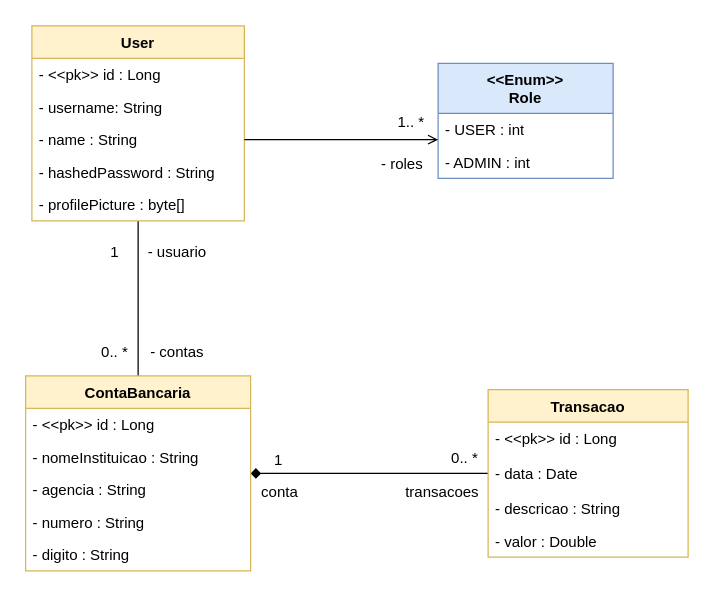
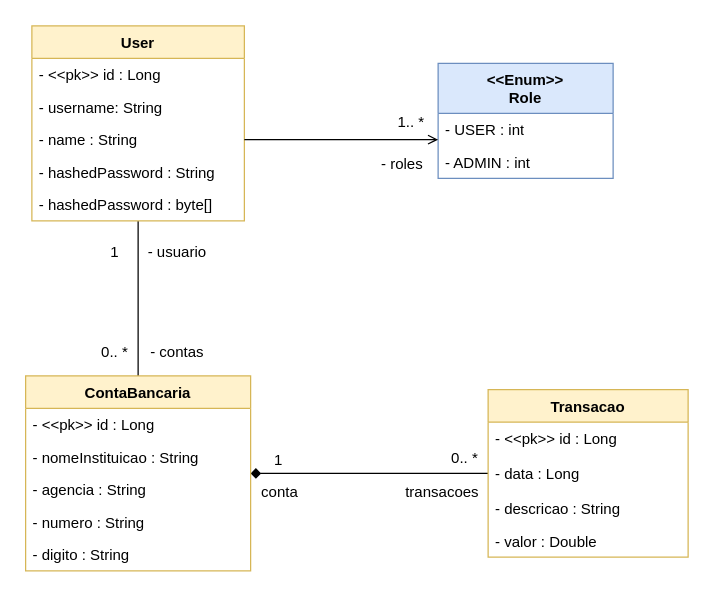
  <mxCell id="0" />
  <mxCell id="1" parent="0" />
  <mxCell id="2" style="edgeStyle=orthogonalEdgeStyle;rounded=0;orthogonalLoop=1;jettySize=auto;html=1;endArrow=diamond;startFill=0;" edge="1" parent="1" source="4" target="14"><mxGeometry relative="1" as="geometry" /></mxCell>
  <mxCell id="3" value="0.. *" style="edgeLabel;html=1;align=center;verticalAlign=middle;resizable=0;points=[];fontSize=12;" vertex="1" connectable="0" parent="2"><mxGeometry x="-0.067" y="2" relative="1" as="geometry"><mxPoint x="69" y="-15" as="offset" /></mxGeometry></mxCell>
  <mxCell id="4" value="Transacao" style="swimlane;fontStyle=1;align=center;verticalAlign=top;childLayout=stackLayout;horizontal=1;startSize=26;horizontalStack=0;resizeParent=1;resizeParentMax=0;resizeLast=0;collapsible=1;marginBottom=0;whiteSpace=wrap;html=1;swimlaneFillColor=#FFFFFF;fillColor=#fff2cc;strokeColor=#d6b656;" parent="1" vertex="1"><mxGeometry x="390" y="311" width="160" height="134" as="geometry"><mxRectangle x="300" y="570" width="100" height="30" as="alternateBounds" /></mxGeometry></mxCell>
  <mxCell id="5" value="- &amp;lt;&amp;lt;pk&amp;gt;&amp;gt; id : Long" style="text;strokeColor=none;fillColor=none;align=left;verticalAlign=top;spacingLeft=4;spacingRight=4;overflow=hidden;rotatable=0;points=[[0,0.5],[1,0.5]];portConstraint=eastwest;whiteSpace=wrap;html=1;" parent="4" vertex="1"><mxGeometry y="26" width="160" height="28" as="geometry" /></mxCell>
- <mxCell id="6" value="- data : Date" style="text;strokeColor=none;fillColor=none;align=left;verticalAlign=top;spacingLeft=4;spacingRight=4;overflow=hidden;rotatable=0;points=[[0,0.5],[1,0.5]];portConstraint=eastwest;whiteSpace=wrap;html=1;" vertex="1" parent="4"><mxGeometry y="54" width="160" height="28" as="geometry" /></mxCell>
+ <mxCell id="6" value="- data : Long" style="text;strokeColor=none;fillColor=none;align=left;verticalAlign=top;spacingLeft=4;spacingRight=4;overflow=hidden;rotatable=0;points=[[0,0.5],[1,0.5]];portConstraint=eastwest;whiteSpace=wrap;html=1;" vertex="1" parent="4"><mxGeometry y="54" width="160" height="28" as="geometry" /></mxCell>
  <mxCell id="7" value="- descricao : String" style="text;strokeColor=none;fillColor=none;align=left;verticalAlign=top;spacingLeft=4;spacingRight=4;overflow=hidden;rotatable=0;points=[[0,0.5],[1,0.5]];portConstraint=eastwest;whiteSpace=wrap;html=1;" parent="4" vertex="1"><mxGeometry y="82" width="160" height="26" as="geometry" /></mxCell>
  <mxCell id="8" value="- valor : Double" style="text;strokeColor=none;fillColor=none;align=left;verticalAlign=top;spacingLeft=4;spacingRight=4;overflow=hidden;rotatable=0;points=[[0,0.5],[1,0.5]];portConstraint=eastwest;whiteSpace=wrap;html=1;" parent="4" vertex="1"><mxGeometry y="108" width="160" height="26" as="geometry" /></mxCell>
  <mxCell id="9" style="edgeStyle=orthogonalEdgeStyle;rounded=0;orthogonalLoop=1;jettySize=auto;html=1;exitX=0.5;exitY=0;exitDx=0;exitDy=0;endArrow=none;endFill=0;startFill=0;" edge="1" parent="1" source="14" target="21"><mxGeometry relative="1" as="geometry" /></mxCell>
  <mxCell id="10" value="1" style="edgeLabel;html=1;align=center;verticalAlign=middle;resizable=0;points=[];fontSize=12;" vertex="1" connectable="0" parent="9"><mxGeometry x="-0.258" y="-1" relative="1" as="geometry"><mxPoint x="-21" y="-54" as="offset" /></mxGeometry></mxCell>
  <mxCell id="11" value="- usuario" style="edgeLabel;html=1;align=center;verticalAlign=middle;resizable=0;points=[];fontSize=12;" vertex="1" connectable="0" parent="9"><mxGeometry x="0.694" y="-2" relative="1" as="geometry"><mxPoint x="28" y="5" as="offset" /></mxGeometry></mxCell>
  <mxCell id="12" value="0.. *" style="edgeLabel;html=1;align=center;verticalAlign=middle;resizable=0;points=[];fontSize=12;" vertex="1" connectable="0" parent="9"><mxGeometry x="-0.565" y="-2" relative="1" as="geometry"><mxPoint x="-22" y="7" as="offset" /></mxGeometry></mxCell>
  <mxCell id="13" value="- contas" style="edgeLabel;html=1;align=center;verticalAlign=middle;resizable=0;points=[];fontSize=12;" vertex="1" connectable="0" parent="9"><mxGeometry x="-0.306" y="-2" relative="1" as="geometry"><mxPoint x="28" y="23" as="offset" /></mxGeometry></mxCell>
  <mxCell id="14" value="ContaBancaria" style="swimlane;fontStyle=1;childLayout=stackLayout;horizontal=1;startSize=26;horizontalStack=0;resizeParent=1;resizeParentMax=0;resizeLast=0;collapsible=1;marginBottom=0;whiteSpace=wrap;html=1;swimlaneFillColor=#FFFFFF;labelBackgroundColor=none;verticalAlign=top;fillColor=#fff2cc;strokeColor=#d6b656;" vertex="1" parent="1"><mxGeometry x="20" y="300" width="180" height="156" as="geometry" /></mxCell>
  <mxCell id="15" value="- &amp;lt;&amp;lt;pk&amp;gt;&amp;gt; id : Long" style="text;strokeColor=none;fillColor=none;align=left;verticalAlign=top;spacingLeft=4;spacingRight=4;overflow=hidden;rotatable=0;points=[[0,0.5],[1,0.5]];portConstraint=eastwest;whiteSpace=wrap;html=1;" vertex="1" parent="14"><mxGeometry y="26" width="180" height="26" as="geometry" /></mxCell>
  <mxCell id="16" value="- nomeInstituicao : String" style="text;strokeColor=none;fillColor=none;align=left;verticalAlign=top;spacingLeft=4;spacingRight=4;overflow=hidden;rotatable=0;points=[[0,0.5],[1,0.5]];portConstraint=eastwest;whiteSpace=wrap;html=1;" vertex="1" parent="14"><mxGeometry y="52" width="180" height="26" as="geometry" /></mxCell>
  <mxCell id="17" value="- agencia : String" style="text;strokeColor=none;fillColor=none;align=left;verticalAlign=top;spacingLeft=4;spacingRight=4;overflow=hidden;rotatable=0;points=[[0,0.5],[1,0.5]];portConstraint=eastwest;whiteSpace=wrap;html=1;" vertex="1" parent="14"><mxGeometry y="78" width="180" height="26" as="geometry" /></mxCell>
  <mxCell id="18" value="- numero : String" style="text;strokeColor=none;fillColor=none;align=left;verticalAlign=top;spacingLeft=4;spacingRight=4;overflow=hidden;rotatable=0;points=[[0,0.5],[1,0.5]];portConstraint=eastwest;whiteSpace=wrap;html=1;" vertex="1" parent="14"><mxGeometry y="104" width="180" height="26" as="geometry" /></mxCell>
  <mxCell id="19" value="- digito : String" style="text;strokeColor=none;fillColor=none;align=left;verticalAlign=top;spacingLeft=4;spacingRight=4;overflow=hidden;rotatable=0;points=[[0,0.5],[1,0.5]];portConstraint=eastwest;whiteSpace=wrap;html=1;" vertex="1" parent="14"><mxGeometry y="130" width="180" height="26" as="geometry" /></mxCell>
  <mxCell id="20" style="edgeStyle=orthogonalEdgeStyle;rounded=0;orthogonalLoop=1;jettySize=auto;html=1;exitX=1;exitY=0.5;exitDx=0;exitDy=0;" edge="1" parent="14" source="16" target="16"><mxGeometry relative="1" as="geometry" /></mxCell>
  <mxCell id="21" value="User" style="swimlane;fontStyle=1;childLayout=stackLayout;horizontal=1;startSize=26;horizontalStack=0;resizeParent=1;resizeParentMax=0;resizeLast=0;collapsible=1;marginBottom=0;whiteSpace=wrap;html=1;align=center;verticalAlign=top;swimlaneFillColor=#FFFFFF;fillColor=#fff2cc;strokeColor=#d6b656;" vertex="1" parent="1"><mxGeometry x="25" y="20" width="170" height="156" as="geometry" /></mxCell>
  <mxCell id="22" value="- &amp;lt;&amp;lt;pk&amp;gt;&amp;gt; id : Long" style="text;strokeColor=none;fillColor=none;align=left;verticalAlign=top;spacingLeft=4;spacingRight=4;overflow=hidden;rotatable=0;points=[[0,0.5],[1,0.5]];portConstraint=eastwest;whiteSpace=wrap;html=1;" vertex="1" parent="21"><mxGeometry y="26" width="170" height="26" as="geometry" /></mxCell>
  <mxCell id="23" value="- username: String" style="text;strokeColor=none;fillColor=none;align=left;verticalAlign=top;spacingLeft=4;spacingRight=4;overflow=hidden;rotatable=0;points=[[0,0.5],[1,0.5]];portConstraint=eastwest;whiteSpace=wrap;html=1;" vertex="1" parent="21"><mxGeometry y="52" width="170" height="26" as="geometry" /></mxCell>
  <mxCell id="24" value="- name : String" style="text;strokeColor=none;fillColor=none;align=left;verticalAlign=top;spacingLeft=4;spacingRight=4;overflow=hidden;rotatable=0;points=[[0,0.5],[1,0.5]];portConstraint=eastwest;whiteSpace=wrap;html=1;" vertex="1" parent="21"><mxGeometry y="78" width="170" height="26" as="geometry" /></mxCell>
  <mxCell id="25" value="- hashedPassword : String" style="text;strokeColor=none;fillColor=none;align=left;verticalAlign=top;spacingLeft=4;spacingRight=4;overflow=hidden;rotatable=0;points=[[0,0.5],[1,0.5]];portConstraint=eastwest;whiteSpace=wrap;html=1;" vertex="1" parent="21"><mxGeometry y="104" width="170" height="26" as="geometry" /></mxCell>
- <mxCell id="26" value="- profilePicture : byte[]" style="text;strokeColor=none;fillColor=none;align=left;verticalAlign=top;spacingLeft=4;spacingRight=4;overflow=hidden;rotatable=0;points=[[0,0.5],[1,0.5]];portConstraint=eastwest;whiteSpace=wrap;html=1;" vertex="1" parent="21"><mxGeometry y="130" width="170" height="26" as="geometry" /></mxCell>
+ <mxCell id="26" value="- hashedPassword : byte[]" style="text;strokeColor=none;fillColor=none;align=left;verticalAlign=top;spacingLeft=4;spacingRight=4;overflow=hidden;rotatable=0;points=[[0,0.5],[1,0.5]];portConstraint=eastwest;whiteSpace=wrap;html=1;" vertex="1" parent="21"><mxGeometry y="130" width="170" height="26" as="geometry" /></mxCell>
  <mxCell id="27" value="&amp;lt;&amp;lt;Enum&amp;gt;&amp;gt;&lt;br&gt;Role" style="swimlane;fontStyle=1;childLayout=stackLayout;horizontal=1;startSize=40;horizontalStack=0;resizeParent=1;resizeParentMax=0;resizeLast=0;collapsible=1;marginBottom=0;whiteSpace=wrap;html=1;verticalAlign=top;fillColor=#dae8fc;strokeColor=#6c8ebf;swimlaneFillColor=#FFFFFF;" vertex="1" parent="1"><mxGeometry x="350" y="50" width="140" height="92" as="geometry" /></mxCell>
  <mxCell id="28" value="- USER : int" style="text;strokeColor=none;fillColor=none;align=left;verticalAlign=top;spacingLeft=4;spacingRight=4;overflow=hidden;rotatable=0;points=[[0,0.5],[1,0.5]];portConstraint=eastwest;whiteSpace=wrap;html=1;" vertex="1" parent="27"><mxGeometry y="40" width="140" height="26" as="geometry" /></mxCell>
  <mxCell id="29" value="- ADMIN : int" style="text;strokeColor=none;fillColor=none;align=left;verticalAlign=top;spacingLeft=4;spacingRight=4;overflow=hidden;rotatable=0;points=[[0,0.5],[1,0.5]];portConstraint=eastwest;whiteSpace=wrap;html=1;" vertex="1" parent="27"><mxGeometry y="66" width="140" height="26" as="geometry" /></mxCell>
  <mxCell id="30" style="edgeStyle=orthogonalEdgeStyle;rounded=0;orthogonalLoop=1;jettySize=auto;html=1;exitX=1;exitY=0.5;exitDx=0;exitDy=0;entryX=0;entryY=0.808;entryDx=0;entryDy=0;entryPerimeter=0;curved=0;fillColor=none;endArrow=open;endFill=0;" edge="1" parent="1" source="24" target="28"><mxGeometry relative="1" as="geometry" /></mxCell>
  <mxCell id="31" value="1.. *" style="edgeLabel;html=1;align=left;verticalAlign=middle;resizable=0;points=[];fontSize=12;" vertex="1" connectable="0" parent="30"><mxGeometry x="-0.493" relative="1" as="geometry"><mxPoint x="82" y="-15" as="offset" /></mxGeometry></mxCell>
  <mxCell id="32" value="- roles" style="edgeLabel;html=1;align=center;verticalAlign=middle;resizable=0;points=[];fontSize=12;" vertex="1" connectable="0" parent="30"><mxGeometry x="-0.427" y="2" relative="1" as="geometry"><mxPoint x="81" y="21" as="offset" /></mxGeometry></mxCell>
  <mxCell id="33" value="transacoes" style="edgeLabel;html=1;align=center;verticalAlign=middle;resizable=0;points=[];fontSize=12;" vertex="1" connectable="0" parent="1"><mxGeometry x="360" y="360" as="geometry"><mxPoint x="-8" y="32" as="offset" /></mxGeometry></mxCell>
  <mxCell id="34" value="1" style="edgeLabel;html=1;align=center;verticalAlign=middle;resizable=0;points=[];fontSize=12;" vertex="1" connectable="0" parent="1"><mxGeometry x="200" y="360" as="geometry"><mxPoint x="21" y="7" as="offset" /></mxGeometry></mxCell>
  <mxCell id="35" value="conta" style="edgeLabel;html=1;align=center;verticalAlign=middle;resizable=0;points=[];fontSize=12;" vertex="1" connectable="0" parent="1"><mxGeometry x="230" y="360" as="geometry"><mxPoint x="-8" y="32" as="offset" /></mxGeometry></mxCell>
